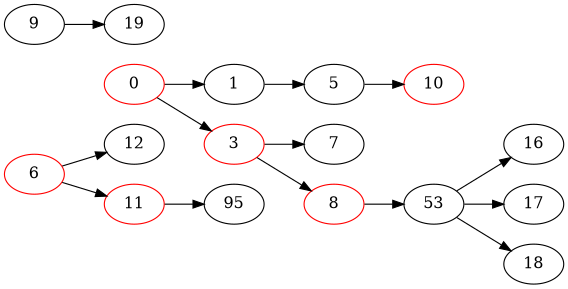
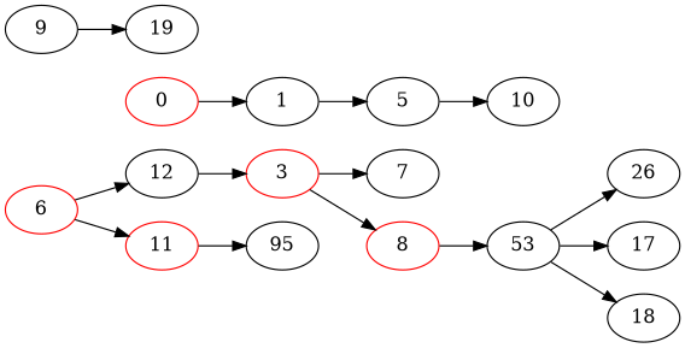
  digraph {
    rankdir=LR
    0 [color=red]
    1
    3 [color=red]
    5
    7
    8 [color=red]
-   10 [color=red]
+   10
    6 [color=red]
    11 [color=red]
    12
    n11 [label=53]
    n12 [label=19]
    9
    n14 [label=95]
-   16
+   16 [label=26]
    17
    18
    0 -> 1
-   0 -> 3
+   12 -> 3
    1 -> 5
    3 -> 7
    3 -> 8
    5 -> 10
    8 -> n11
    6 -> 11
    6 -> 12
    11 -> n14
    n11 -> 16
    n11 -> 17
    n11 -> 18
    9 -> n12
  }
